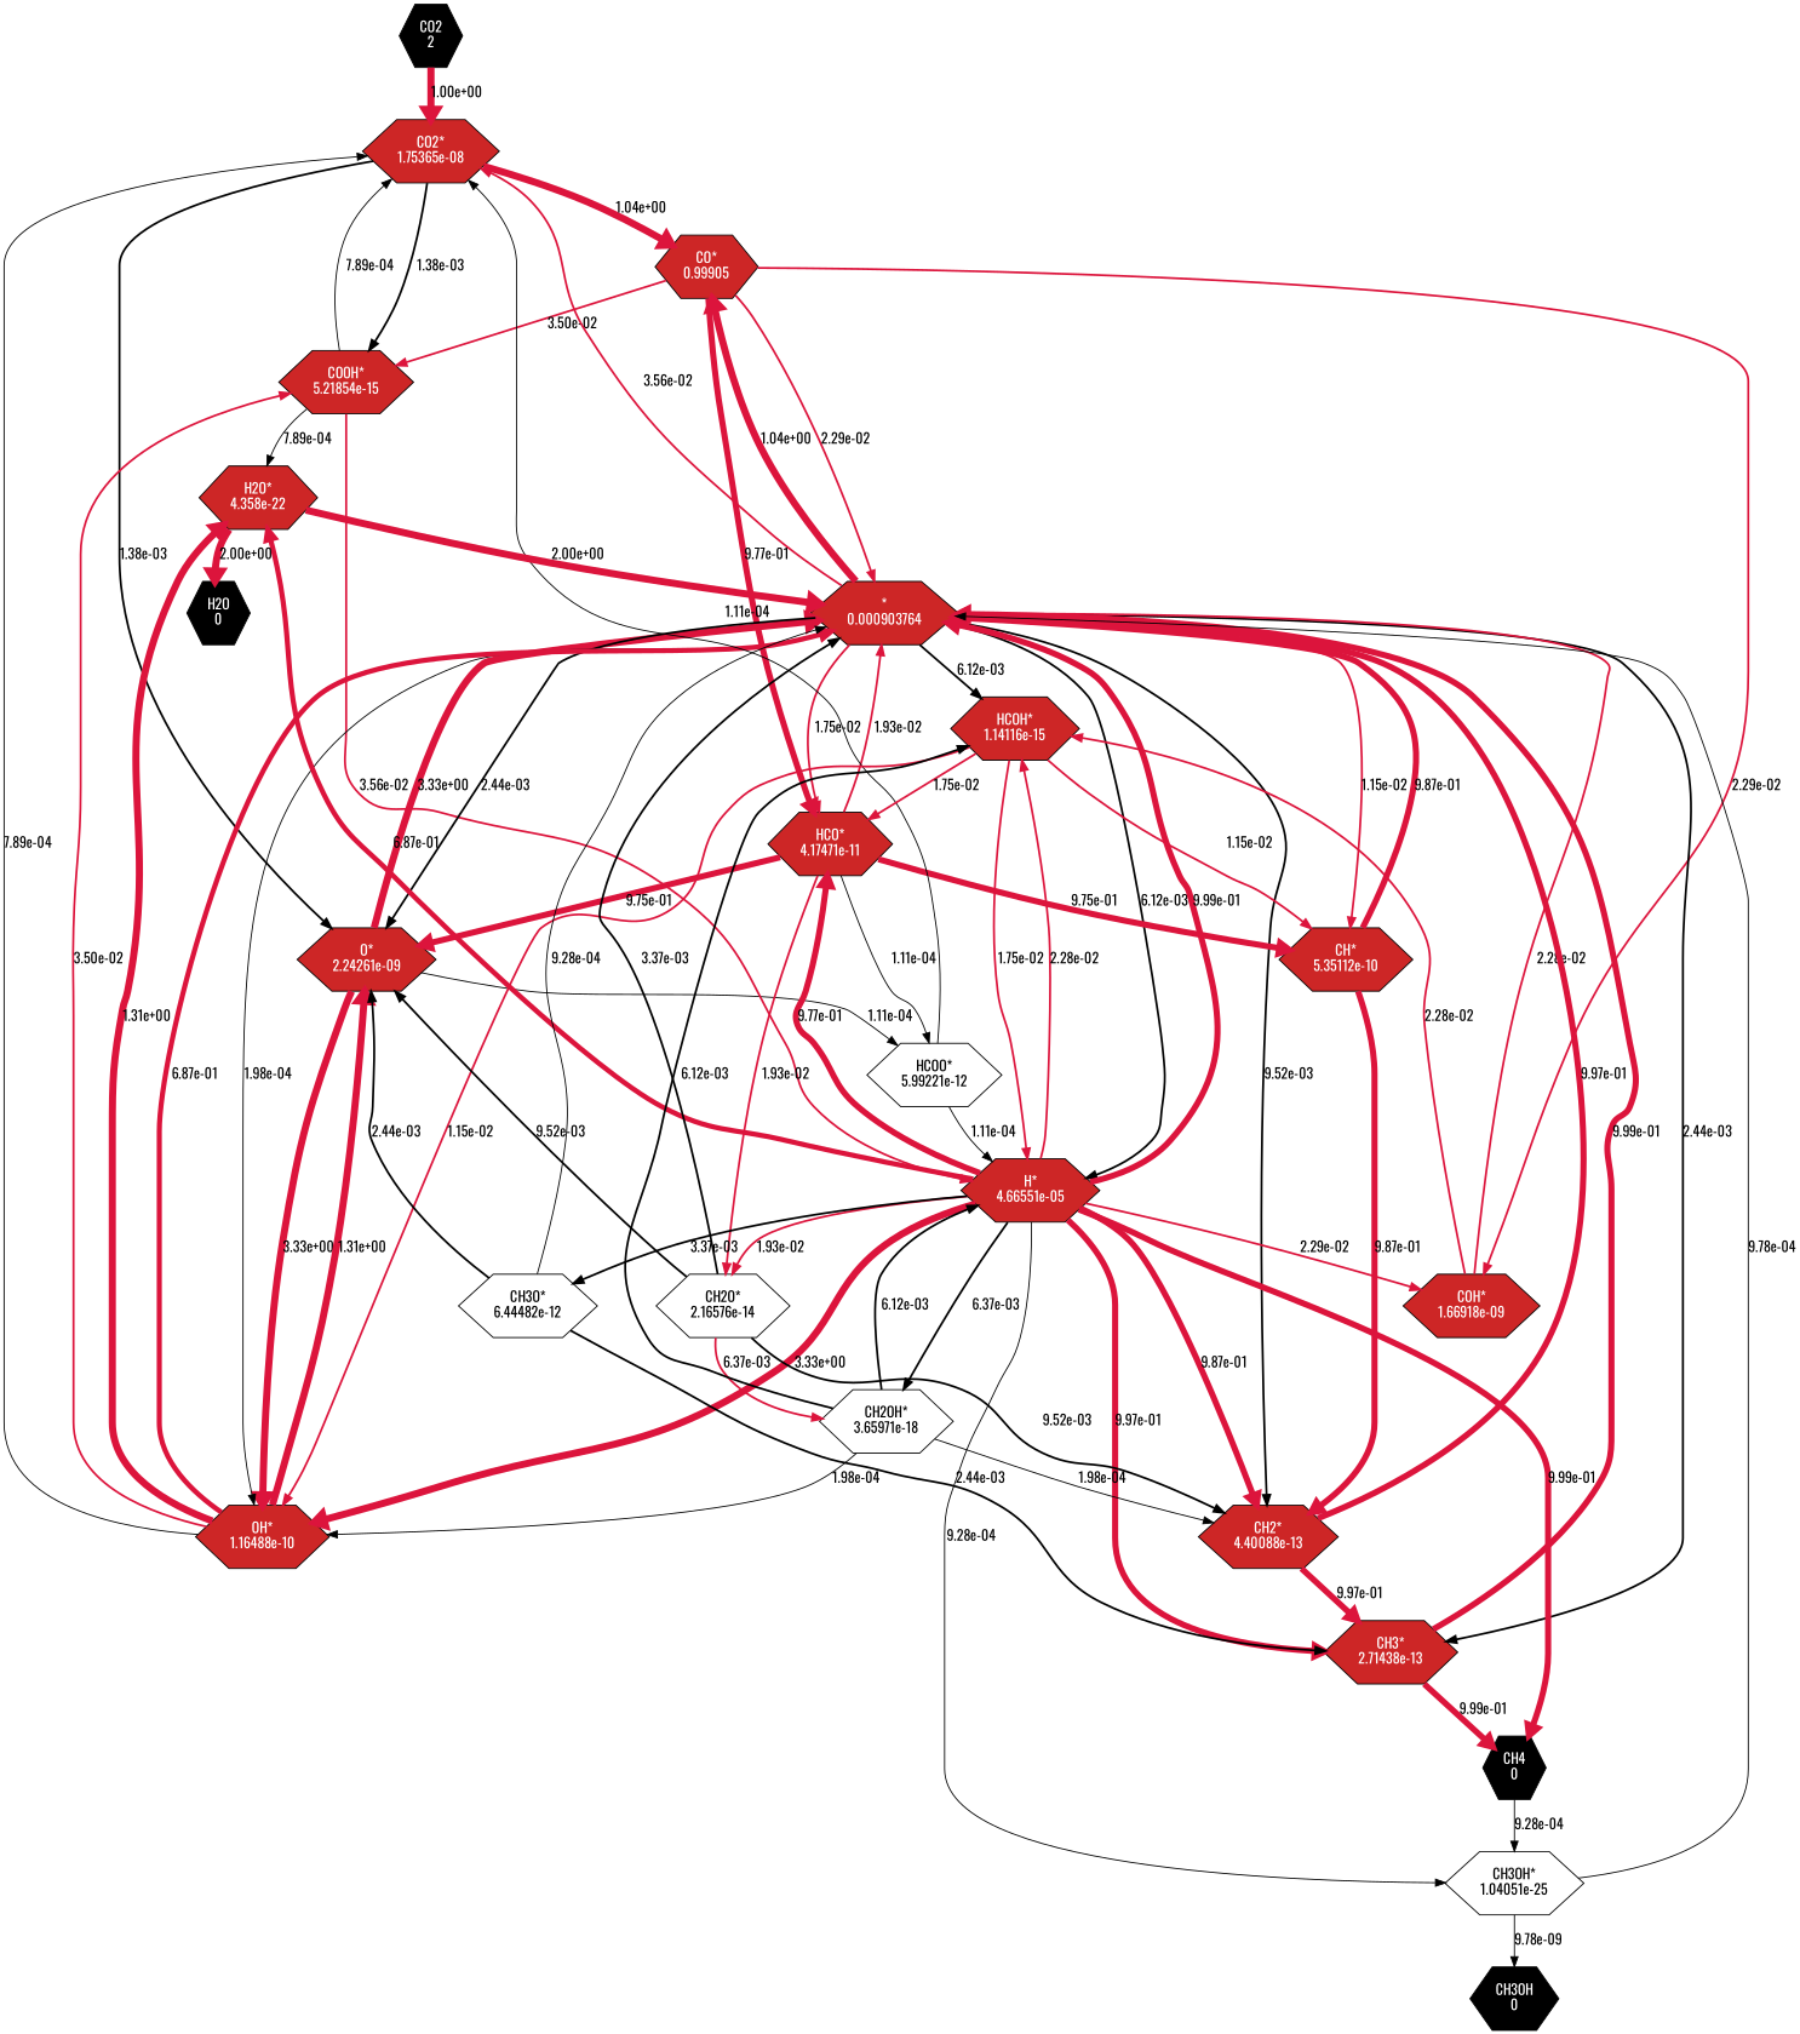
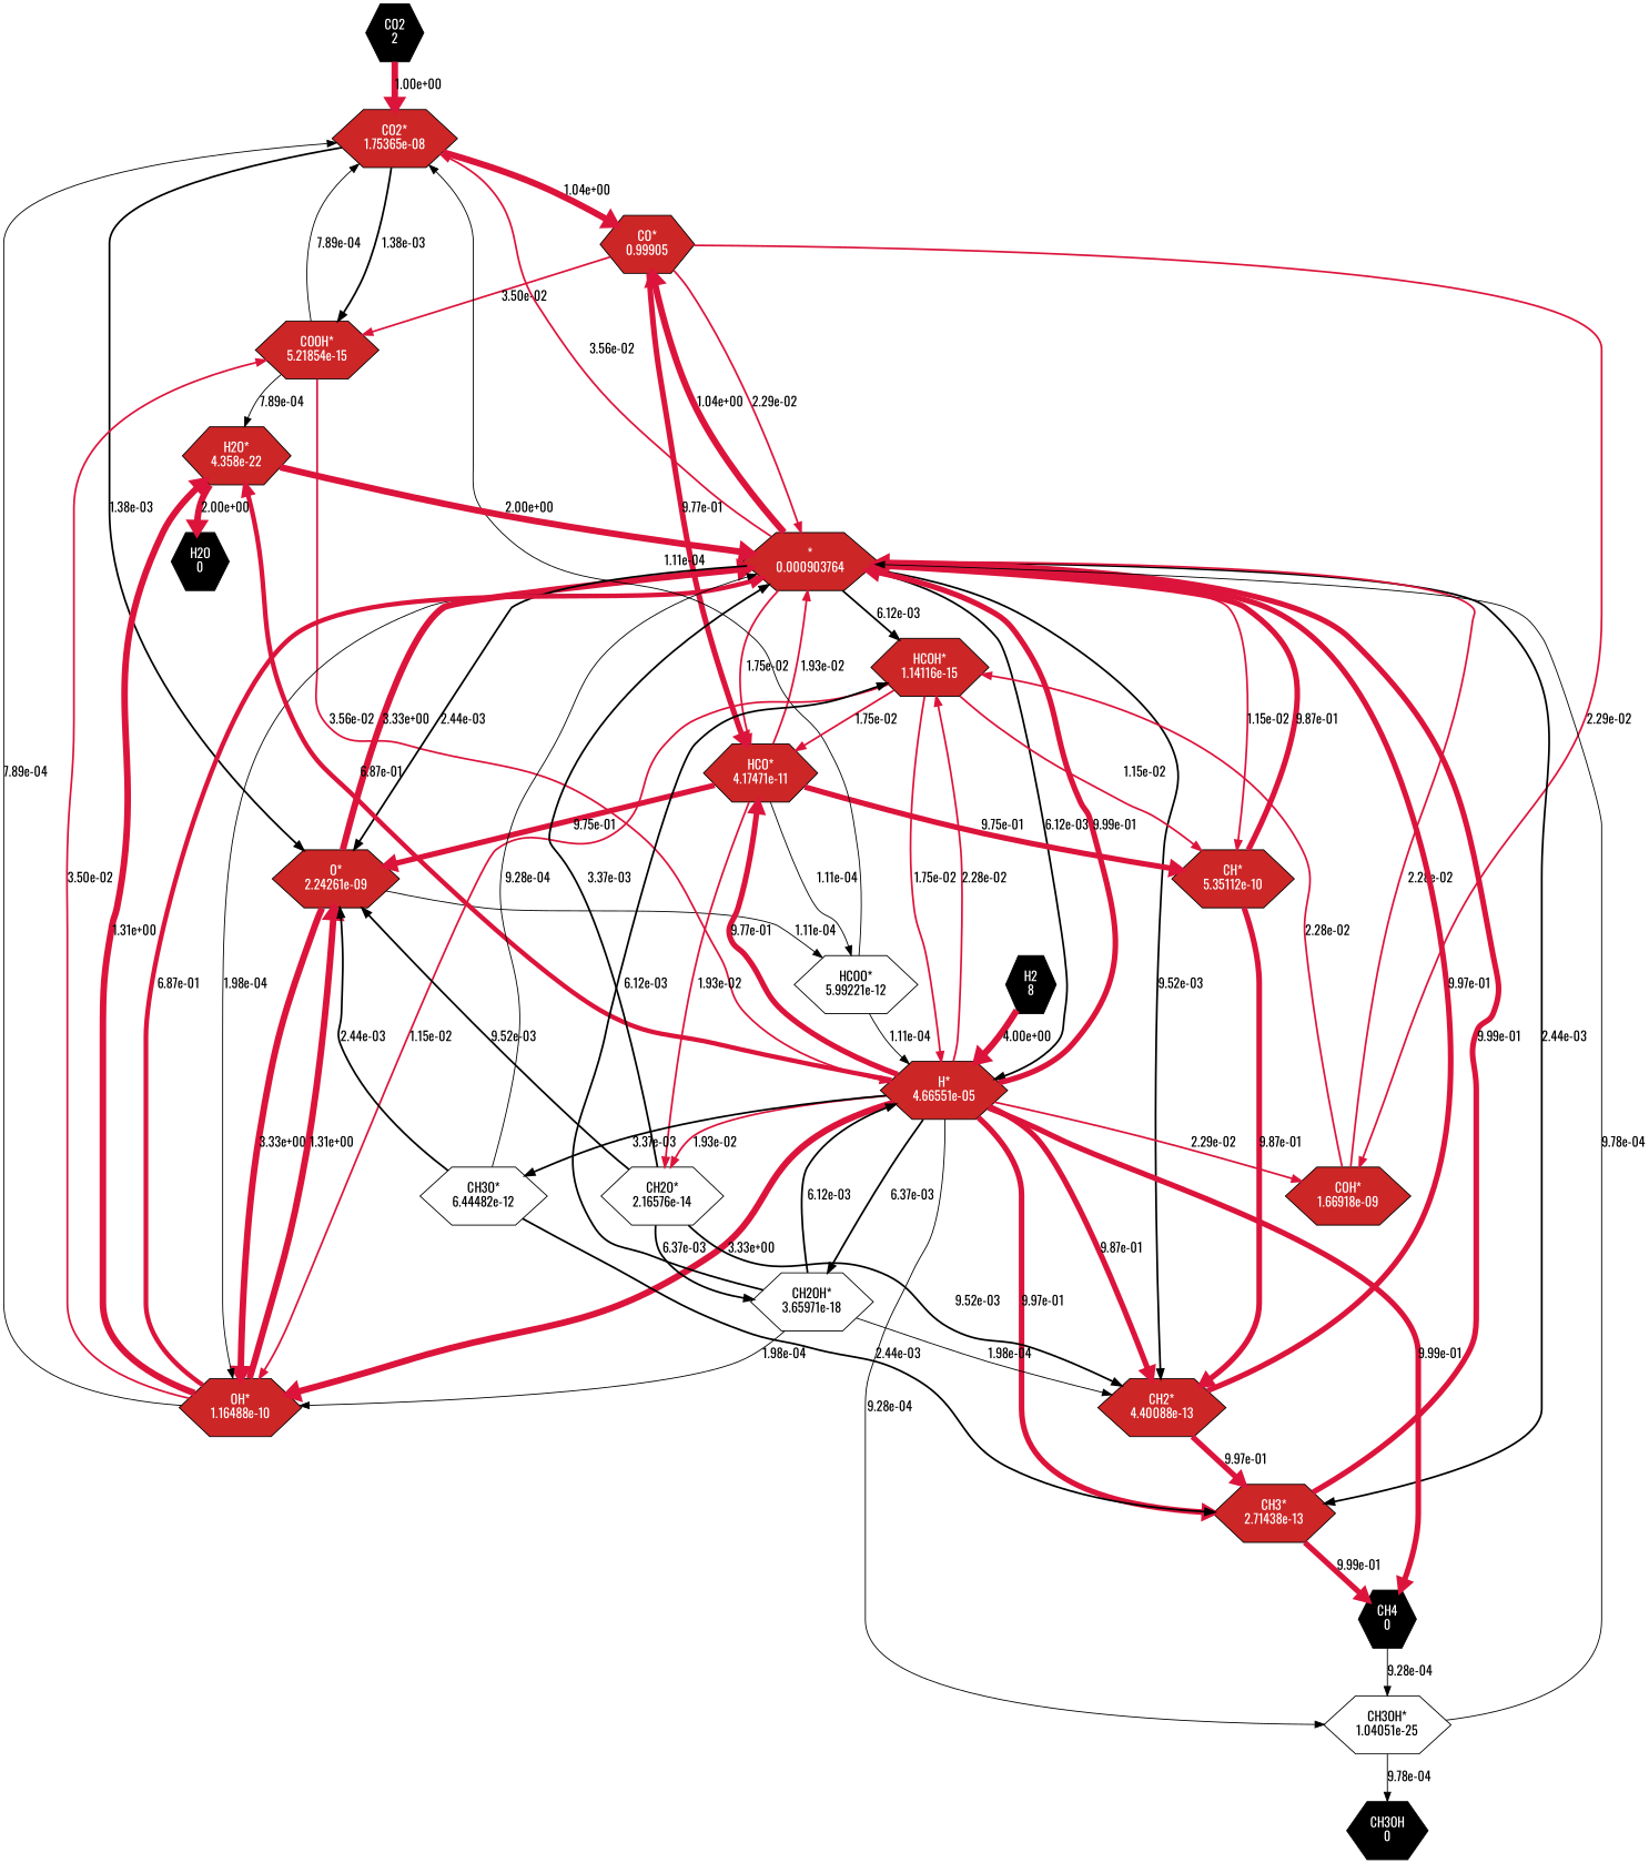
  strict digraph {
    fontname=Oswald
    rankdir=TB
    root=CO2
    node [fillcolor=firebrick3 fontcolor=white fontname=Oswald shape=hexagon style=filled]
    edge [color=crimson fontname=Oswald penwidth=2]
    n1 [fillcolor=black label="CO2\n2"]
    n2 [label="CO2*\n1.75365e-08"]
    n3 [label="CO*\n0.99905"]
    n4 [label="O*\n2.24261e-09"]
    n5 [label="COOH*\n5.21854e-15"]
    n6 [label="*\n0.000903764"]
    n7 [label="HCO*\n4.17471e-11"]
    n8 [label="COH*\n1.66918e-09"]
    n9 [label="OH*\n1.16488e-10"]
    n10 [label="HCOO*\n5.99221e-12" fillcolor="" fontcolor="" style=""]
    n11 [label="H*\n4.66551e-05"]
    n12 [label="H2O*\n4.358e-22"]
    n13 [label="CH*\n5.35112e-10"]
    n14 [label="CH2*\n4.40088e-13"]
    n15 [label="CH3*\n2.71438e-13"]
    n16 [label="HCOH*\n1.14116e-15"]
    n17 [label="CH2O*\n2.16576e-14" fillcolor="" fontcolor="" style=""]
    n18 [label="CH2OH*\n3.65971e-18" fillcolor="" fontcolor="" style=""]
    n19 [label="CH3O*\n6.44482e-12" fillcolor="" fontcolor="" style=""]
    n20 [label="CH3OH*\n1.04051e-25" fillcolor="" fontcolor="" style=""]
    n21 [fillcolor=black label="CH4\n0"]
+   n22 [fillcolor=black label="H2\n8"]
    n23 [fillcolor=black label="H2O\n0"]
    n24 [fillcolor=black label="CH3OH\n0"]
    n1 -> n2 [label="1.00e+00" penwidth=7]
    n2 -> n3 [label="1.04e+00" penwidth=7]
    n2 -> n4 [color=black label="1.38e-03"]
    n2 -> n5 [color=black label="1.38e-03"]
    n3 -> n5 [label="3.50e-02"]
    n3 -> n6 [label="2.29e-02"]
    n3 -> n7 [label="9.77e-01" penwidth=6]
    n3 -> n8 [label="2.29e-02"]
    n4 -> n6 [label="3.33e+00" penwidth=7]
    n4 -> n9 [label="3.33e+00" penwidth=7]
    n4 -> n10 [color=black label="1.11e-04" penwidth=1]
    n5 -> n2 [color=black label="7.89e-04" penwidth=1]
    n5 -> n11 [label="3.56e-02"]
    n5 -> n12 [color=black label="7.89e-04" penwidth=1]
    n6 -> n2 [label="3.56e-02"]
    n6 -> n3 [label="1.04e+00" penwidth=7]
    n6 -> n4 [color=black label="2.44e-03"]
    n6 -> n7 [label="1.75e-02"]
    n6 -> n9 [color=black label="1.98e-04" penwidth=1]
    n6 -> n11 [color=black label="6.12e-03"]
    n6 -> n13 [label="1.15e-02"]
    n6 -> n14 [color=black label="9.52e-03"]
    n6 -> n15 [color=black label="2.44e-03"]
    n6 -> n16 [color=black label="6.12e-03"]
    n7 -> n4 [label="9.75e-01" penwidth=6]
    n7 -> n6 [label="1.93e-02"]
    n7 -> n10 [color=black label="1.11e-04" penwidth=1]
    n7 -> n13 [label="9.75e-01" penwidth=6]
    n7 -> n17 [label="1.93e-02"]
    n8 -> n6 [label="2.28e-02"]
    n8 -> n16 [label="2.28e-02"]
    n9 -> n2 [color=black label="7.89e-04" penwidth=1]
    n9 -> n4 [label="1.31e+00" penwidth=7]
    n9 -> n5 [label="3.50e-02"]
    n9 -> n6 [label="6.87e-01" penwidth=5]
    n9 -> n12 [label="1.31e+00" penwidth=7]
    n10 -> n2 [color=black label="1.11e-04" penwidth=1]
    n10 -> n11 [color=black label="1.11e-04" penwidth=1]
    n11 -> n6 [label="9.99e-01" penwidth=6]
    n11 -> n7 [label="9.77e-01" penwidth=6]
    n11 -> n8 [label="2.29e-02"]
    n11 -> n9 [label="3.33e+00" penwidth=7]
    n11 -> n12 [label="6.87e-01" penwidth=5]
    n11 -> n14 [label="9.87e-01" penwidth=6]
    n11 -> n15 [label="9.97e-01" penwidth=6]
    n11 -> n16 [label="2.28e-02"]
    n11 -> n17 [label="1.93e-02"]
    n11 -> n18 [color=black label="6.37e-03"]
    n11 -> n19 [color=black label="3.37e-03"]
    n11 -> n20 [color=black label="9.28e-04" penwidth=1]
    n11 -> n21 [label="9.99e-01" penwidth=6]
    n12 -> n6 [label="2.00e+00" penwidth=7]
    n12 -> n23 [label="2.00e+00" penwidth=7]
    n13 -> n6 [label="9.87e-01" penwidth=6]
    n13 -> n14 [label="9.87e-01" penwidth=6]
    n14 -> n6 [label="9.97e-01" penwidth=6]
    n14 -> n15 [label="9.97e-01" penwidth=6]
    n15 -> n6 [label="9.99e-01" penwidth=6]
    n15 -> n21 [label="9.99e-01" penwidth=6]
    n16 -> n7 [label="1.75e-02"]
    n16 -> n9 [label="1.15e-02"]
    n16 -> n11 [label="1.75e-02"]
    n16 -> n13 [label="1.15e-02"]
    n17 -> n4 [color=black label="9.52e-03"]
    n17 -> n6 [color=black label="3.37e-03"]
    n17 -> n14 [color=black label="9.52e-03"]
-   n17 -> n18 [label="6.37e-03"]
+   n17 -> n18 [color=black label="6.37e-03"]
    n18 -> n9 [color=black label="1.98e-04" penwidth=1]
    n18 -> n11 [color=black label="6.12e-03"]
    n18 -> n14 [color=black label="1.98e-04" penwidth=1]
    n18 -> n16 [color=black label="6.12e-03"]
    n19 -> n4 [color=black label="2.44e-03"]
    n19 -> n6 [color=black label="9.28e-04" penwidth=1]
    n19 -> n15 [color=black label="2.44e-03"]
    n20 -> n6 [color=black label="9.78e-04" penwidth=1]
-   n20 -> n24 [color=black label="9.78e-09" penwidth=1]
+   n20 -> n24 [color=black label="9.78e-04" penwidth=1]
    n21 -> n20 [color=black label="9.28e-04" penwidth=1]
+   n22 -> n11 [label="4.00e+00" penwidth=7]
  }
